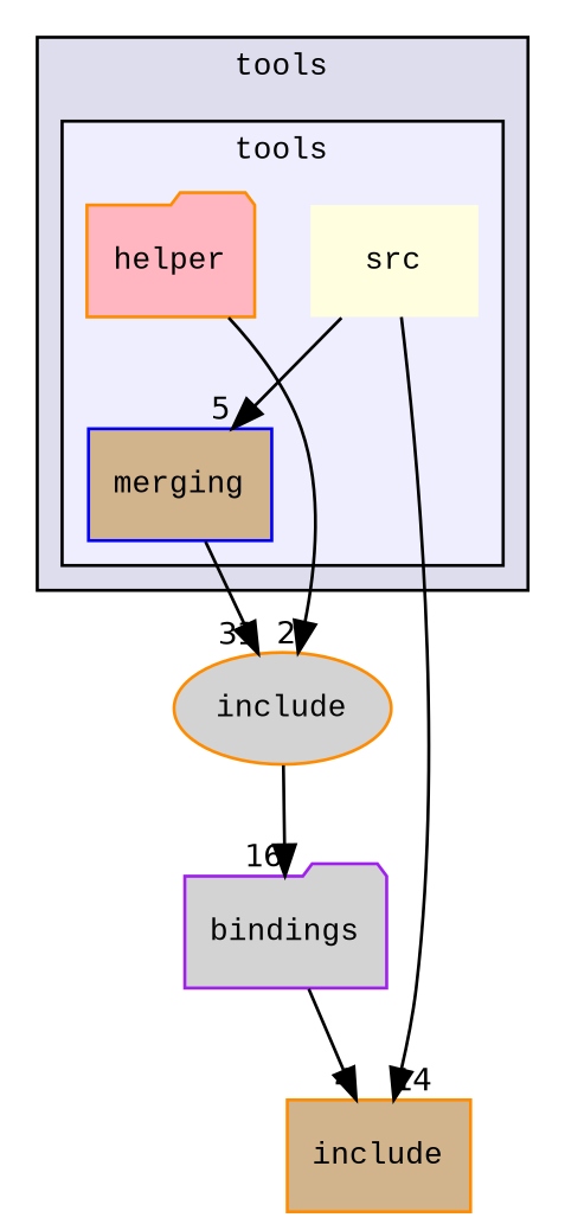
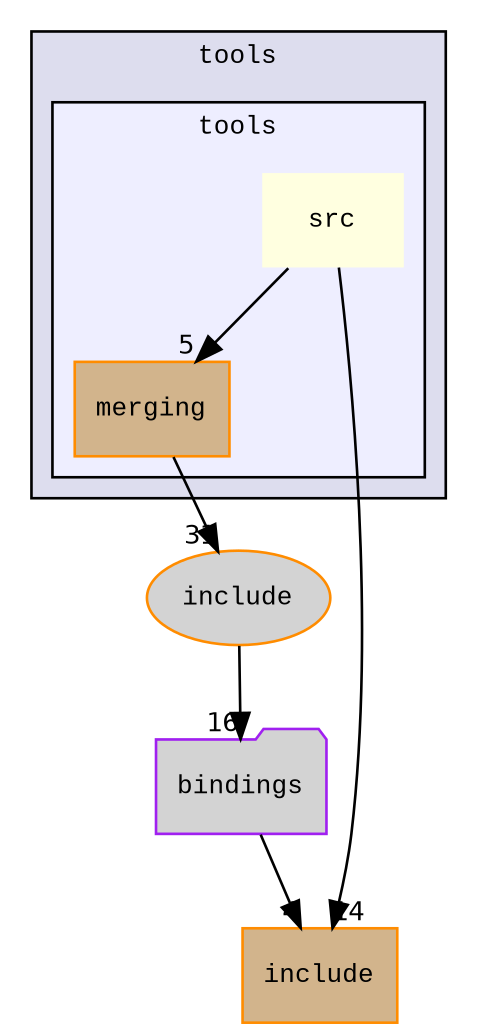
  digraph {
    compound=true
    fontname="Liberation Mono"
    node [color=darkorange fillcolor=tan fontname="Liberation Mono" fontsize=10 shape=folder style=filled]
    edge [fontname="Liberation Mono" labeldistance=1.5 labelfontname=Helvetica labelfontsize=10]
    n1 [color=blue fillcolor=lightyellow label=src shape=plaintext]
-   n2 [fillcolor=lightpink label=helper]
-   n3 [color=blue label=merging shape=box]
+   n3 [label=merging shape=box]
    n4 [label=include shape=box]
    n5 [fillcolor=lightgrey label=include shape=ellipse]
    n6 [color=purple fillcolor=lightgrey label=bindings]
    subgraph cluster_1 {
      bgcolor="#ddddee"
      fontsize=10
      label=tools
      pencolor=black
      subgraph cluster_2 {
        bgcolor="#eeeeff"
        fontsize=10
        label=tools
        pencolor=black
        n1
-       n2
        n3
      }
    }
    n1 -> n3 [headlabel=5]
    n1 -> n4 [headlabel=14]
-   n2 -> n5 [headlabel=2]
    n3 -> n5 [headlabel=31]
    n5 -> n6 [headlabel=16]
    n6 -> n4 [headlabel=4]
  }
